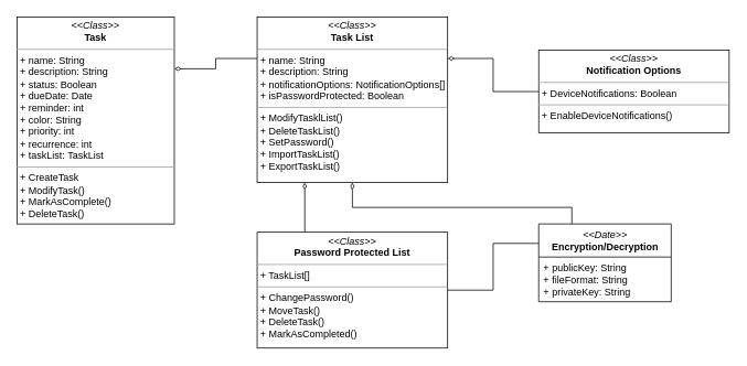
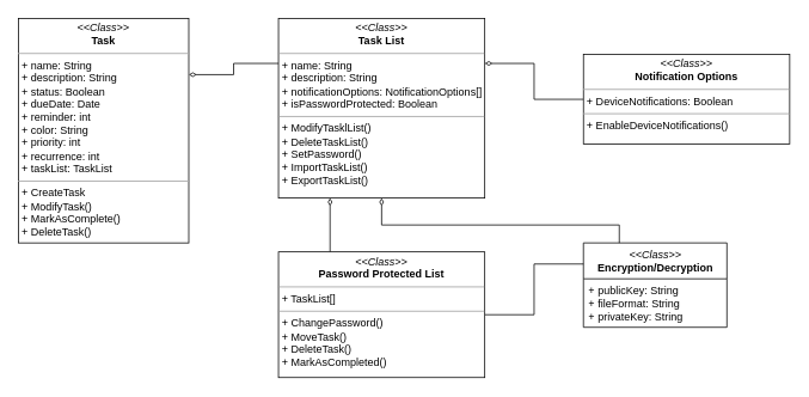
  <mxCell id="0" />
  <mxCell id="1" parent="0" />
- <mxCell id="2" value="&lt;i style=&quot;border-color: var(--border-color); font-family: Helvetica; font-size: 12px;&quot;&gt;&amp;lt;&amp;lt;Date&amp;gt;&amp;gt;&lt;/i&gt;&lt;br style=&quot;border-color: var(--border-color); font-family: Helvetica; font-size: 12px;&quot;&gt;&lt;b style=&quot;border-color: var(--border-color); font-family: Helvetica; font-size: 12px;&quot;&gt;Encryption/Decryption&lt;/b&gt;" style="swimlane;html=1;fontStyle=0;childLayout=stackLayout;horizontal=1;startSize=40;fillColor=none;horizontalStack=0;resizeParent=1;resizeLast=0;collapsible=1;marginBottom=0;swimlaneFillColor=#ffffff;rounded=0;shadow=0;comic=0;labelBackgroundColor=none;strokeWidth=1;fontFamily=Verdana;fontSize=10;align=center;" vertex="1" parent="1"><mxGeometry x="650" y="270" width="160" height="94" as="geometry" /></mxCell>
+ <mxCell id="2" value="&lt;i style=&quot;border-color: var(--border-color); font-family: Helvetica; font-size: 12px;&quot;&gt;&amp;lt;&amp;lt;Class&amp;gt;&amp;gt;&lt;/i&gt;&lt;br style=&quot;border-color: var(--border-color); font-family: Helvetica; font-size: 12px;&quot;&gt;&lt;b style=&quot;border-color: var(--border-color); font-family: Helvetica; font-size: 12px;&quot;&gt;Encryption/Decryption&lt;/b&gt;" style="swimlane;html=1;fontStyle=0;childLayout=stackLayout;horizontal=1;startSize=40;fillColor=none;horizontalStack=0;resizeParent=1;resizeLast=0;collapsible=1;marginBottom=0;swimlaneFillColor=#ffffff;rounded=0;shadow=0;comic=0;labelBackgroundColor=none;strokeWidth=1;fontFamily=Verdana;fontSize=10;align=center;" vertex="1" parent="1"><mxGeometry x="650" y="270" width="160" height="94" as="geometry" /></mxCell>
  <mxCell id="3" value="+ publicKey: String&lt;br&gt;+ fileFormat: String&lt;br&gt;+ privateKey: String&lt;br&gt;" style="text;html=1;strokeColor=none;fillColor=none;align=left;verticalAlign=top;spacingLeft=4;spacingRight=4;whiteSpace=wrap;overflow=hidden;rotatable=0;points=[[0,0.5],[1,0.5]];portConstraint=eastwest;" vertex="1" parent="2"><mxGeometry y="40" width="160" height="54" as="geometry" /></mxCell>
  <mxCell id="4" style="edgeStyle=orthogonalEdgeStyle;rounded=0;orthogonalLoop=1;jettySize=auto;html=1;exitX=1;exitY=0.25;exitDx=0;exitDy=0;entryX=0;entryY=0.25;entryDx=0;entryDy=0;strokeWidth=1;endArrow=none;endFill=0;startArrow=diamondThin;startFill=0;" edge="1" parent="1" source="5" target="6"><mxGeometry relative="1" as="geometry" /></mxCell>
  <mxCell id="5" value="&lt;p style=&quot;margin:0px;margin-top:4px;text-align:center;&quot;&gt;&lt;i&gt;&amp;lt;&amp;lt;Class&amp;gt;&amp;gt;&lt;/i&gt;&lt;br&gt;&lt;b&gt;Task&lt;/b&gt;&lt;/p&gt;&lt;hr size=&quot;1&quot;&gt;&lt;p style=&quot;border-color: var(--border-color); margin: 0px 0px 0px 4px;&quot;&gt;+ name: String&lt;/p&gt;&lt;p style=&quot;border-color: var(--border-color); margin: 0px 0px 0px 4px;&quot;&gt;+ description: String&lt;/p&gt;&lt;p style=&quot;border-color: var(--border-color); margin: 0px 0px 0px 4px;&quot;&gt;+ status: Boolean&lt;/p&gt;&lt;p style=&quot;border-color: var(--border-color); margin: 0px 0px 0px 4px;&quot;&gt;+ dueDate: Date&lt;/p&gt;&lt;p style=&quot;border-color: var(--border-color); margin: 0px 0px 0px 4px;&quot;&gt;+ reminder: int&lt;/p&gt;&lt;p style=&quot;border-color: var(--border-color); margin: 0px 0px 0px 4px;&quot;&gt;+ color: String&lt;br style=&quot;border-color: var(--border-color);&quot;&gt;&lt;/p&gt;&lt;p style=&quot;border-color: var(--border-color); margin: 0px 0px 0px 4px;&quot;&gt;+ priority: int&lt;/p&gt;&lt;p style=&quot;border-color: var(--border-color); margin: 0px 0px 0px 4px;&quot;&gt;+ recurrence: int&lt;/p&gt;&lt;p style=&quot;border-color: var(--border-color); margin: 0px 0px 0px 4px;&quot;&gt;+ taskList: TaskList&lt;/p&gt;&lt;hr size=&quot;1&quot;&gt;&lt;p style=&quot;border-color: var(--border-color); margin: 0px 0px 0px 4px;&quot;&gt;&lt;span style=&quot;background-color: initial;&quot;&gt;+ CreateTask&lt;/span&gt;&lt;br&gt;&lt;/p&gt;&lt;p style=&quot;border-color: var(--border-color); margin: 0px 0px 0px 4px;&quot;&gt;+ ModifyTask()&lt;/p&gt;&lt;p style=&quot;border-color: var(--border-color); margin: 0px 0px 0px 4px;&quot;&gt;+ MarkAsComplete()&lt;/p&gt;&lt;p style=&quot;border-color: var(--border-color); margin: 0px 0px 0px 4px;&quot;&gt;+ DeleteTask()&lt;/p&gt;" style="verticalAlign=top;align=left;overflow=fill;fontSize=12;fontFamily=Helvetica;html=1;rounded=0;shadow=0;comic=0;labelBackgroundColor=none;strokeWidth=1" vertex="1" parent="1"><mxGeometry x="20" y="20" width="190" height="250" as="geometry" /></mxCell>
  <mxCell id="6" value="&lt;p style=&quot;margin:0px;margin-top:4px;text-align:center;&quot;&gt;&lt;i&gt;&amp;lt;&amp;lt;Class&amp;gt;&amp;gt;&lt;/i&gt;&lt;br&gt;&lt;b&gt;Task List&lt;/b&gt;&lt;/p&gt;&lt;hr size=&quot;1&quot;&gt;&lt;p style=&quot;border-color: var(--border-color); margin: 0px 0px 0px 4px;&quot;&gt;+ name: String&lt;/p&gt;&lt;p style=&quot;border-color: var(--border-color); margin: 0px 0px 0px 4px;&quot;&gt;+ description: String&lt;/p&gt;&lt;p style=&quot;border-color: var(--border-color); margin: 0px 0px 0px 4px;&quot;&gt;+ notificationOptions: NotificationOptions[]&lt;/p&gt;&lt;p style=&quot;border-color: var(--border-color); margin: 0px 0px 0px 4px;&quot;&gt;+ isPasswordProtected: Boolean&lt;/p&gt;&lt;hr size=&quot;1&quot;&gt;&lt;p style=&quot;border-color: var(--border-color); margin: 0px 0px 0px 4px;&quot;&gt;+ ModifyTasklList()&lt;/p&gt;&lt;p style=&quot;border-color: var(--border-color); margin: 0px 0px 0px 4px;&quot;&gt;+ DeleteTaskList()&lt;/p&gt;&lt;p style=&quot;border-color: var(--border-color); margin: 0px 0px 0px 4px;&quot;&gt;+ SetPassword()&lt;/p&gt;&lt;p style=&quot;border-color: var(--border-color); margin: 0px 0px 0px 4px;&quot;&gt;+ ImportTaskList()&lt;/p&gt;&lt;p style=&quot;border-color: var(--border-color); margin: 0px 0px 0px 4px;&quot;&gt;+ ExportTaskList()&lt;/p&gt;" style="verticalAlign=top;align=left;overflow=fill;fontSize=12;fontFamily=Helvetica;html=1;rounded=0;shadow=0;comic=0;labelBackgroundColor=none;strokeWidth=1" vertex="1" parent="1"><mxGeometry x="310" y="20" width="230" height="200" as="geometry" /></mxCell>
  <mxCell id="7" style="edgeStyle=orthogonalEdgeStyle;rounded=0;orthogonalLoop=1;jettySize=auto;html=1;exitX=0;exitY=0.5;exitDx=0;exitDy=0;entryX=1;entryY=0.25;entryDx=0;entryDy=0;strokeWidth=1;startArrow=none;startFill=0;endArrow=diamondThin;endFill=0;elbow=vertical;" edge="1" parent="1" source="8" target="6"><mxGeometry relative="1" as="geometry" /></mxCell>
  <mxCell id="8" value="&lt;p style=&quot;margin:0px;margin-top:4px;text-align:center;&quot;&gt;&lt;i&gt;&amp;lt;&amp;lt;Class&amp;gt;&amp;gt;&lt;/i&gt;&lt;br&gt;&lt;b&gt;Notification Options&lt;/b&gt;&lt;/p&gt;&lt;hr size=&quot;1&quot;&gt;&lt;p style=&quot;border-color: var(--border-color); margin: 0px 0px 0px 4px;&quot;&gt;+ DeviceNotifications: Boolean&lt;br&gt;&lt;/p&gt;&lt;hr size=&quot;1&quot;&gt;&lt;p style=&quot;border-color: var(--border-color); margin: 0px 0px 0px 4px;&quot;&gt;+ EnableDeviceNotifications()&lt;/p&gt;&lt;p style=&quot;border-color: var(--border-color); margin: 0px 0px 0px 4px;&quot;&gt;&lt;br&gt;&lt;/p&gt;" style="verticalAlign=top;align=left;overflow=fill;fontSize=12;fontFamily=Helvetica;html=1;rounded=0;shadow=0;comic=0;labelBackgroundColor=none;strokeWidth=1" vertex="1" parent="1"><mxGeometry x="650" y="60" width="230" height="100" as="geometry" /></mxCell>
  <mxCell id="9" style="edgeStyle=elbowEdgeStyle;rounded=0;orthogonalLoop=1;jettySize=auto;html=1;exitX=0.25;exitY=0;exitDx=0;exitDy=0;endArrow=diamondThin;endFill=0;elbow=vertical;" edge="1" parent="1" source="2" target="6"><mxGeometry relative="1" as="geometry"><Array as="points"><mxPoint x="620" y="250" /><mxPoint x="680" y="270" /><mxPoint x="600" y="260" /></Array></mxGeometry></mxCell>
  <mxCell id="10" style="edgeStyle=orthogonalEdgeStyle;rounded=0;orthogonalLoop=1;jettySize=auto;elbow=vertical;html=1;exitX=1;exitY=0.5;exitDx=0;exitDy=0;entryX=0;entryY=0.25;entryDx=0;entryDy=0;strokeWidth=1;endArrow=none;endFill=0;" edge="1" parent="1" source="12" target="2"><mxGeometry relative="1" as="geometry" /></mxCell>
  <mxCell id="11" style="edgeStyle=orthogonalEdgeStyle;rounded=0;orthogonalLoop=1;jettySize=auto;html=1;exitX=0.25;exitY=0;exitDx=0;exitDy=0;entryX=0.25;entryY=1;entryDx=0;entryDy=0;strokeWidth=1;startArrow=none;startFill=0;endArrow=diamondThin;endFill=0;elbow=vertical;" edge="1" parent="1" source="12" target="6"><mxGeometry relative="1" as="geometry" /></mxCell>
  <mxCell id="12" value="&lt;p style=&quot;margin:0px;margin-top:4px;text-align:center;&quot;&gt;&lt;i&gt;&amp;lt;&amp;lt;Class&amp;gt;&amp;gt;&lt;/i&gt;&lt;br&gt;&lt;b&gt;Password Protected List&lt;/b&gt;&lt;/p&gt;&lt;hr size=&quot;1&quot;&gt;&lt;p style=&quot;border-color: var(--border-color); margin: 0px 0px 0px 4px;&quot;&gt;+ TaskList[]&lt;br&gt;&lt;/p&gt;&lt;hr size=&quot;1&quot;&gt;&lt;p style=&quot;border-color: var(--border-color); margin: 0px 0px 0px 4px;&quot;&gt;+ ChangePassword()&lt;/p&gt;&lt;p style=&quot;border-color: var(--border-color); margin: 0px 0px 0px 4px;&quot;&gt;+ MoveTask()&lt;/p&gt;&lt;p style=&quot;border-color: var(--border-color); margin: 0px 0px 0px 4px;&quot;&gt;+ DeleteTask()&lt;/p&gt;&lt;p style=&quot;border-color: var(--border-color); margin: 0px 0px 0px 4px;&quot;&gt;+ MarkAsCompleted()&lt;/p&gt;&lt;p style=&quot;border-color: var(--border-color); margin: 0px 0px 0px 4px;&quot;&gt;&lt;br&gt;&lt;/p&gt;" style="verticalAlign=top;align=left;overflow=fill;fontSize=12;fontFamily=Helvetica;html=1;rounded=0;shadow=0;comic=0;labelBackgroundColor=none;strokeWidth=1" vertex="1" parent="1"><mxGeometry x="310" y="280" width="230" height="140" as="geometry" /></mxCell>
